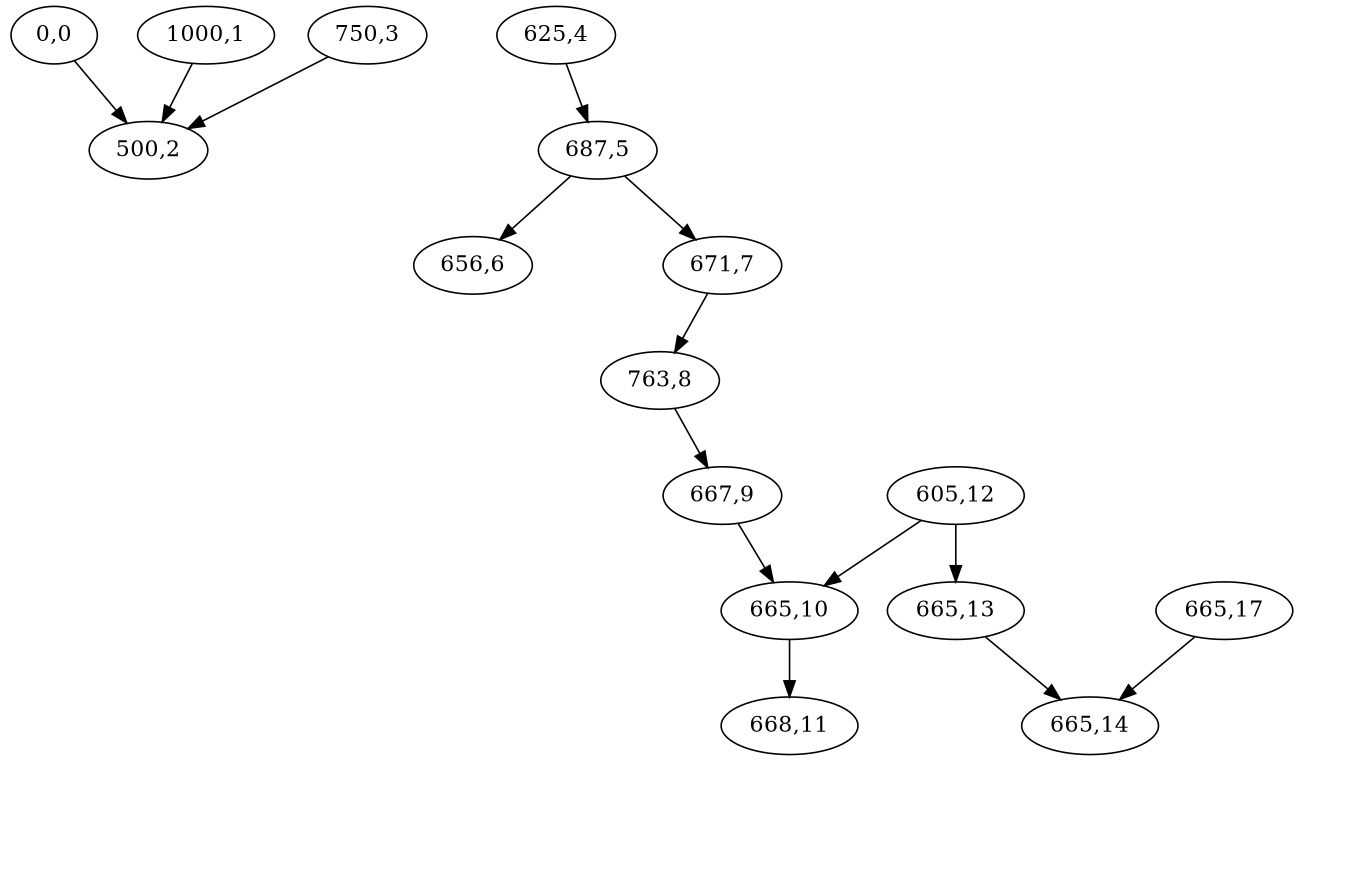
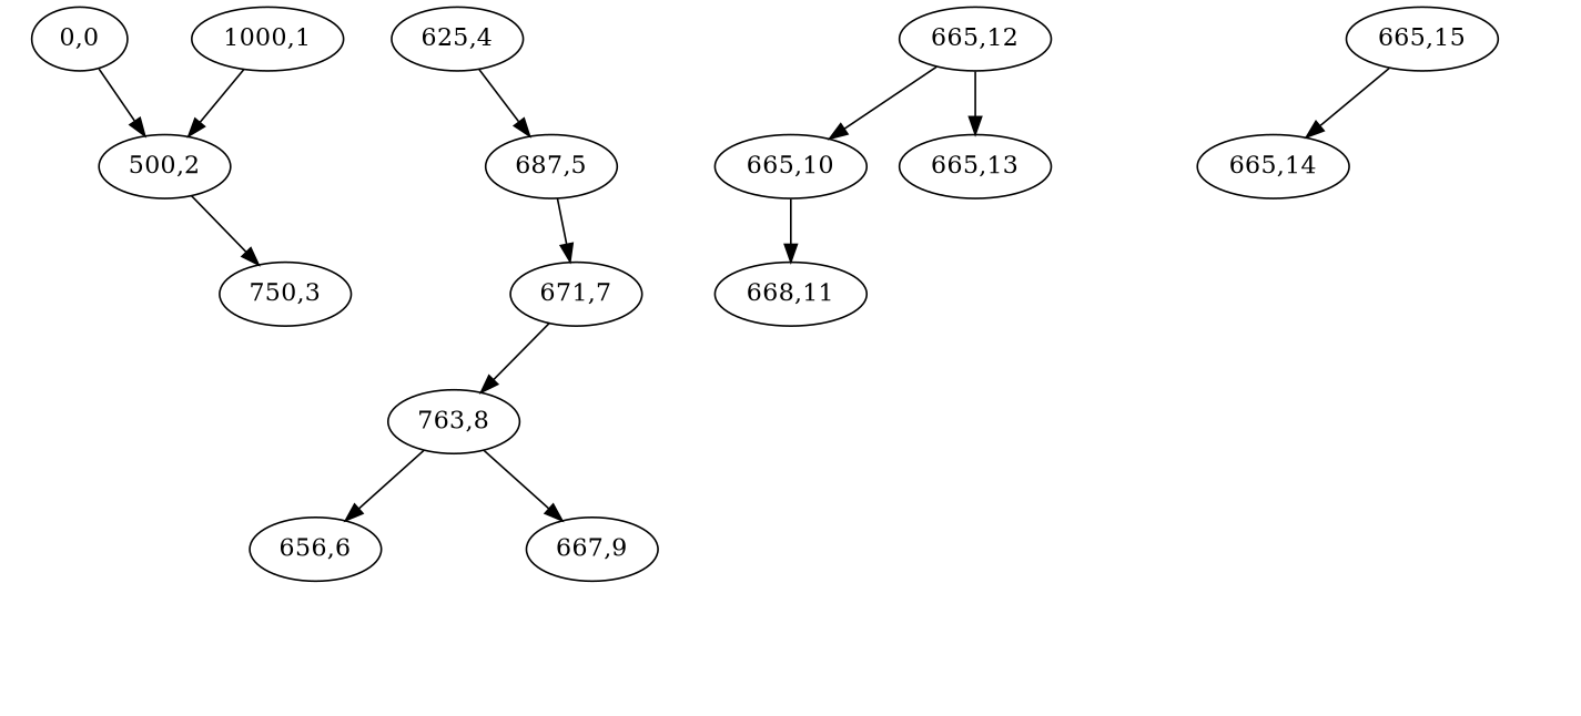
  digraph {
    node [style=invis]
    edge [style=invis]
    n1 [label="0,0" style=""]
    1 [width=.1]
    n3 [label="500,2" style=""]
    n4 [label="1000,1" style=""]
    32 [width=.1]
    4 [width=.1]
    n7 [label="750,3" style=""]
    31 [width=.1]
    n9 [label="625,4" style=""]
    7 [width=.1]
    n11 [label="687,5" style=""]
    n12 [label="656,6" style=""]
    30 [width=.1]
    n14 [label="671,7" style=""]
    10 [width=.1]
    n16 [label="763,8" style=""]
    29 [width=.1]
    13 [width=.1]
    n19 [label="667,9" style=""]
    n20 [label="665,10" style=""]
    28 [width=.1]
    n22 [label="668,11" style=""]
-   n23 [label="605,12" style=""]
+   n23 [label="665,12" style=""]
    n24 [label="665,13" style=""]
    24 [width=.1]
    26 [width=.1]
    27 [width=.1]
    n28 [label="665,14" style=""]
    23 [width=.1]
    22 [width=.1]
-   n31 [label="665,17" style=""]
+   n31 [label="665,15" style=""]
    20 [width=.1]
    21 [width=.1]
    n1 -> 1
    n1 -> n3 [style=""]
    n3 -> 4
-   n7 -> n3 [style=""]
+   n3 -> n7 [style=""]
    n4 -> n3 [style=""]
    n4 -> 32
    n7 -> 31
    n9 -> 7
    n9 -> n11 [style=""]
-   n11 -> n12 [style=""]
+   n16 -> n12 [style=""]
    n11 -> 30
    n11 -> n14 [style=""]
    n12 -> 10
    n14 -> n16 [style=""]
    n14 -> 29
    n16 -> 13
    n16 -> n19 [style=""]
-   n19 -> n20 [style=""]
    n19 -> 28
    n20 -> n22 [style=""]
    n22 -> 26
    n22 -> 27
    n23 -> n20 [style=""]
    n23 -> n24 [style=""]
    n23 -> 24
-   n24 -> n28 [style=""]
    n24 -> 23
    n28 -> 22
    n31 -> n28 [style=""]
    n31 -> 20
    n31 -> 21
  }
